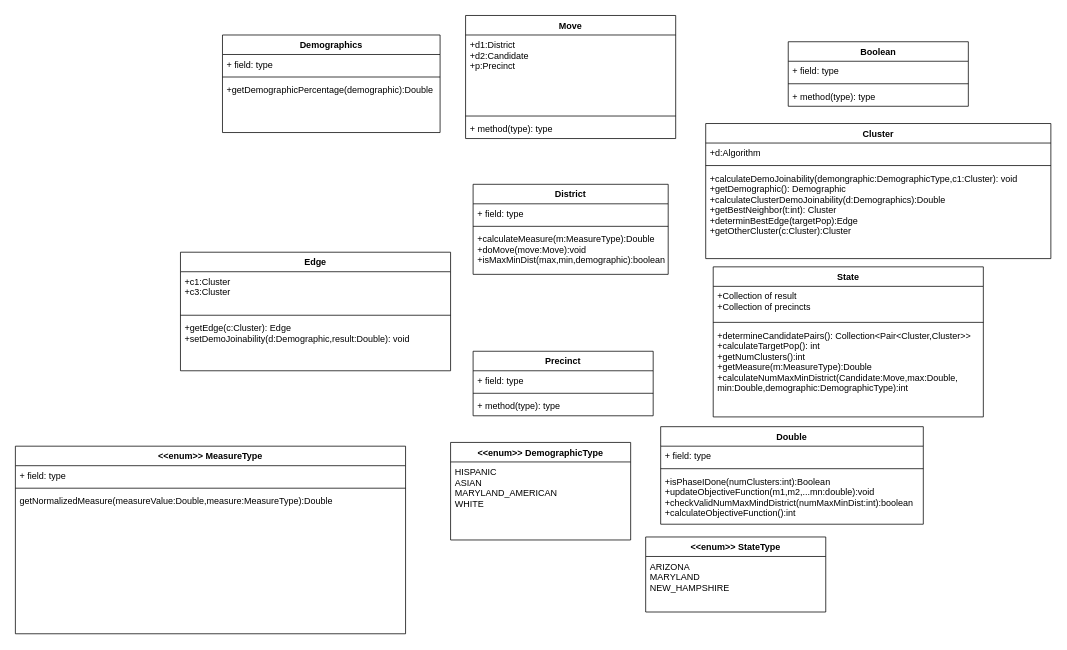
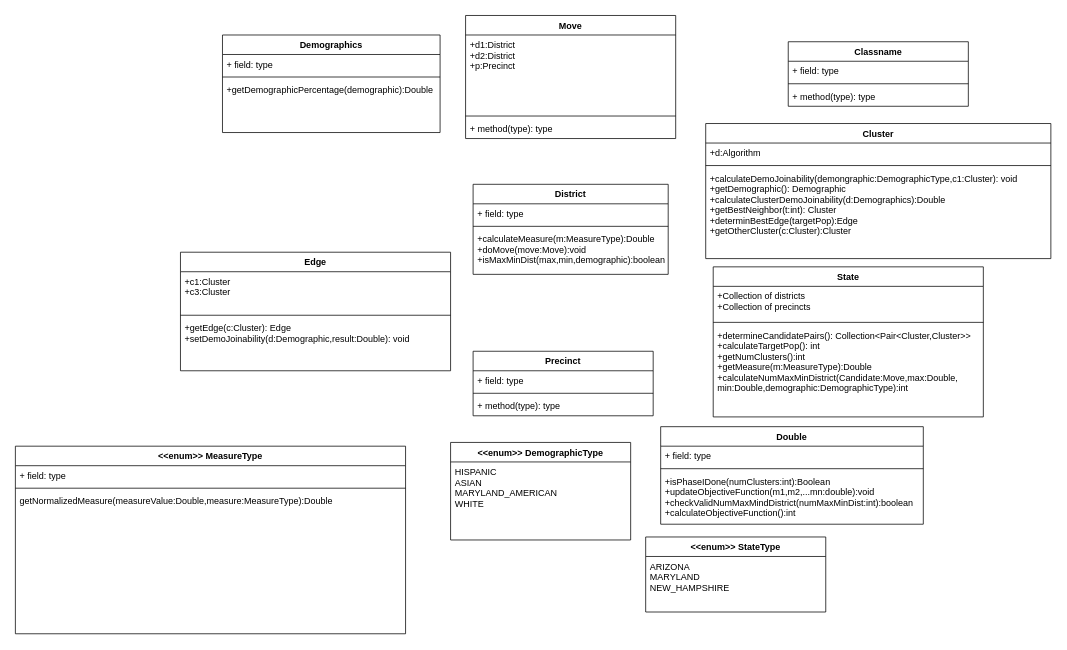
  <mxCell id="0" />
  <mxCell id="1" parent="0" />
  <mxCell id="2" value="Move" style="swimlane;fontStyle=1;align=center;verticalAlign=top;childLayout=stackLayout;horizontal=1;startSize=26;horizontalStack=0;resizeParent=1;resizeParentMax=0;resizeLast=0;collapsible=1;marginBottom=0;" vertex="1" parent="1"><mxGeometry x="620" y="20" width="280" height="164" as="geometry" /></mxCell>
- <mxCell id="3" value="+d1:District&#10;+d2:Candidate&#10;+p:Precinct&#10;" style="text;strokeColor=none;fillColor=none;align=left;verticalAlign=top;spacingLeft=4;spacingRight=4;overflow=hidden;rotatable=0;points=[[0,0.5],[1,0.5]];portConstraint=eastwest;" vertex="1" parent="2"><mxGeometry y="26" width="280" height="104" as="geometry" /></mxCell>
+ <mxCell id="3" value="+d1:District&#10;+d2:District&#10;+p:Precinct&#10;" style="text;strokeColor=none;fillColor=none;align=left;verticalAlign=top;spacingLeft=4;spacingRight=4;overflow=hidden;rotatable=0;points=[[0,0.5],[1,0.5]];portConstraint=eastwest;" vertex="1" parent="2"><mxGeometry y="26" width="280" height="104" as="geometry" /></mxCell>
  <mxCell id="4" value="" style="line;strokeWidth=1;fillColor=none;align=left;verticalAlign=middle;spacingTop=-1;spacingLeft=3;spacingRight=3;rotatable=0;labelPosition=right;points=[];portConstraint=eastwest;" vertex="1" parent="2"><mxGeometry y="130" width="280" height="8" as="geometry" /></mxCell>
  <mxCell id="5" value="+ method(type): type" style="text;strokeColor=none;fillColor=none;align=left;verticalAlign=top;spacingLeft=4;spacingRight=4;overflow=hidden;rotatable=0;points=[[0,0.5],[1,0.5]];portConstraint=eastwest;" vertex="1" parent="2"><mxGeometry y="138" width="280" height="26" as="geometry" /></mxCell>
  <mxCell id="6" value="Double" style="swimlane;fontStyle=1;align=center;verticalAlign=top;childLayout=stackLayout;horizontal=1;startSize=26;horizontalStack=0;resizeParent=1;resizeParentMax=0;resizeLast=0;collapsible=1;marginBottom=0;" vertex="1" parent="1"><mxGeometry x="880" y="568" width="350" height="130" as="geometry" /></mxCell>
  <mxCell id="7" value="+ field: type" style="text;strokeColor=none;fillColor=none;align=left;verticalAlign=top;spacingLeft=4;spacingRight=4;overflow=hidden;rotatable=0;points=[[0,0.5],[1,0.5]];portConstraint=eastwest;" vertex="1" parent="6"><mxGeometry y="26" width="350" height="26" as="geometry" /></mxCell>
  <mxCell id="8" value="" style="line;strokeWidth=1;fillColor=none;align=left;verticalAlign=middle;spacingTop=-1;spacingLeft=3;spacingRight=3;rotatable=0;labelPosition=right;points=[];portConstraint=eastwest;" vertex="1" parent="6"><mxGeometry y="52" width="350" height="8" as="geometry" /></mxCell>
  <mxCell id="9" value="+isPhaseIDone(numClusters:int):Boolean&#10;+updateObjectiveFunction(m1,m2,...mn:double):void&#10;+checkValidNumMaxMindDistrict(numMaxMinDist:int):boolean&#10;+calculateObjectiveFunction():int&#10;" style="text;strokeColor=none;fillColor=none;align=left;verticalAlign=top;spacingLeft=4;spacingRight=4;overflow=hidden;rotatable=0;points=[[0,0.5],[1,0.5]];portConstraint=eastwest;" vertex="1" parent="6"><mxGeometry y="60" width="350" height="70" as="geometry" /></mxCell>
  <mxCell id="10" value="Cluster" style="swimlane;fontStyle=1;align=center;verticalAlign=top;childLayout=stackLayout;horizontal=1;startSize=26;horizontalStack=0;resizeParent=1;resizeParentMax=0;resizeLast=0;collapsible=1;marginBottom=0;" vertex="1" parent="1"><mxGeometry x="940" y="164" width="460" height="180" as="geometry" /></mxCell>
  <mxCell id="11" value="+d:Algorithm" style="text;strokeColor=none;fillColor=none;align=left;verticalAlign=top;spacingLeft=4;spacingRight=4;overflow=hidden;rotatable=0;points=[[0,0.5],[1,0.5]];portConstraint=eastwest;" vertex="1" parent="10"><mxGeometry y="26" width="460" height="26" as="geometry" /></mxCell>
  <mxCell id="12" value="" style="line;strokeWidth=1;fillColor=none;align=left;verticalAlign=middle;spacingTop=-1;spacingLeft=3;spacingRight=3;rotatable=0;labelPosition=right;points=[];portConstraint=eastwest;" vertex="1" parent="10"><mxGeometry y="52" width="460" height="8" as="geometry" /></mxCell>
  <mxCell id="13" value="+calculateDemoJoinability(demongraphic:DemographicType,c1:Cluster): void&#10;+getDemographic(): Demographic&#10;+calculateClusterDemoJoinability(d:Demographics):Double&#10;+getBestNeighbor(t:int): Cluster&#10;+determinBestEdge(targetPop):Edge&#10;+getOtherCluster(c:Cluster):Cluster&#10;" style="text;strokeColor=none;fillColor=none;align=left;verticalAlign=top;spacingLeft=4;spacingRight=4;overflow=hidden;rotatable=0;points=[[0,0.5],[1,0.5]];portConstraint=eastwest;" vertex="1" parent="10"><mxGeometry y="60" width="460" height="120" as="geometry" /></mxCell>
  <mxCell id="14" value="Edge" style="swimlane;fontStyle=1;align=center;verticalAlign=top;childLayout=stackLayout;horizontal=1;startSize=26;horizontalStack=0;resizeParent=1;resizeParentMax=0;resizeLast=0;collapsible=1;marginBottom=0;" vertex="1" parent="1"><mxGeometry x="240" y="335.5" width="360" height="158" as="geometry" /></mxCell>
  <mxCell id="15" value="+c1:Cluster&#10;+c3:Cluster&#10;" style="text;strokeColor=none;fillColor=none;align=left;verticalAlign=top;spacingLeft=4;spacingRight=4;overflow=hidden;rotatable=0;points=[[0,0.5],[1,0.5]];portConstraint=eastwest;" vertex="1" parent="14"><mxGeometry y="26" width="360" height="54" as="geometry" /></mxCell>
  <mxCell id="16" value="" style="line;strokeWidth=1;fillColor=none;align=left;verticalAlign=middle;spacingTop=-1;spacingLeft=3;spacingRight=3;rotatable=0;labelPosition=right;points=[];portConstraint=eastwest;" vertex="1" parent="14"><mxGeometry y="80" width="360" height="8" as="geometry" /></mxCell>
  <mxCell id="17" value="+getEdge(c:Cluster): Edge&#10;+setDemoJoinability(d:Demographic,result:Double): void&#10;" style="text;strokeColor=none;fillColor=none;align=left;verticalAlign=top;spacingLeft=4;spacingRight=4;overflow=hidden;rotatable=0;points=[[0,0.5],[1,0.5]];portConstraint=eastwest;" vertex="1" parent="14"><mxGeometry y="88" width="360" height="70" as="geometry" /></mxCell>
- <mxCell id="18" value="Boolean" style="swimlane;fontStyle=1;align=center;verticalAlign=top;childLayout=stackLayout;horizontal=1;startSize=26;horizontalStack=0;resizeParent=1;resizeParentMax=0;resizeLast=0;collapsible=1;marginBottom=0;" vertex="1" parent="1"><mxGeometry x="1050" y="55" width="240" height="86" as="geometry" /></mxCell>
+ <mxCell id="18" value="Classname" style="swimlane;fontStyle=1;align=center;verticalAlign=top;childLayout=stackLayout;horizontal=1;startSize=26;horizontalStack=0;resizeParent=1;resizeParentMax=0;resizeLast=0;collapsible=1;marginBottom=0;" vertex="1" parent="1"><mxGeometry x="1050" y="55" width="240" height="86" as="geometry" /></mxCell>
  <mxCell id="19" value="+ field: type" style="text;strokeColor=none;fillColor=none;align=left;verticalAlign=top;spacingLeft=4;spacingRight=4;overflow=hidden;rotatable=0;points=[[0,0.5],[1,0.5]];portConstraint=eastwest;" vertex="1" parent="18"><mxGeometry y="26" width="240" height="26" as="geometry" /></mxCell>
  <mxCell id="20" value="" style="line;strokeWidth=1;fillColor=none;align=left;verticalAlign=middle;spacingTop=-1;spacingLeft=3;spacingRight=3;rotatable=0;labelPosition=right;points=[];portConstraint=eastwest;" vertex="1" parent="18"><mxGeometry y="52" width="240" height="8" as="geometry" /></mxCell>
  <mxCell id="21" value="+ method(type): type" style="text;strokeColor=none;fillColor=none;align=left;verticalAlign=top;spacingLeft=4;spacingRight=4;overflow=hidden;rotatable=0;points=[[0,0.5],[1,0.5]];portConstraint=eastwest;" vertex="1" parent="18"><mxGeometry y="60" width="240" height="26" as="geometry" /></mxCell>
  <mxCell id="22" value="Precinct" style="swimlane;fontStyle=1;align=center;verticalAlign=top;childLayout=stackLayout;horizontal=1;startSize=26;horizontalStack=0;resizeParent=1;resizeParentMax=0;resizeLast=0;collapsible=1;marginBottom=0;" vertex="1" parent="1"><mxGeometry x="630" y="467.5" width="240" height="86" as="geometry" /></mxCell>
  <mxCell id="23" value="+ field: type" style="text;strokeColor=none;fillColor=none;align=left;verticalAlign=top;spacingLeft=4;spacingRight=4;overflow=hidden;rotatable=0;points=[[0,0.5],[1,0.5]];portConstraint=eastwest;" vertex="1" parent="22"><mxGeometry y="26" width="240" height="26" as="geometry" /></mxCell>
  <mxCell id="24" value="" style="line;strokeWidth=1;fillColor=none;align=left;verticalAlign=middle;spacingTop=-1;spacingLeft=3;spacingRight=3;rotatable=0;labelPosition=right;points=[];portConstraint=eastwest;" vertex="1" parent="22"><mxGeometry y="52" width="240" height="8" as="geometry" /></mxCell>
  <mxCell id="25" value="+ method(type): type" style="text;strokeColor=none;fillColor=none;align=left;verticalAlign=top;spacingLeft=4;spacingRight=4;overflow=hidden;rotatable=0;points=[[0,0.5],[1,0.5]];portConstraint=eastwest;" vertex="1" parent="22"><mxGeometry y="60" width="240" height="26" as="geometry" /></mxCell>
  <mxCell id="26" value="District" style="swimlane;fontStyle=1;align=center;verticalAlign=top;childLayout=stackLayout;horizontal=1;startSize=26;horizontalStack=0;resizeParent=1;resizeParentMax=0;resizeLast=0;collapsible=1;marginBottom=0;" vertex="1" parent="1"><mxGeometry x="630" y="245" width="260" height="120" as="geometry" /></mxCell>
  <mxCell id="27" value="+ field: type" style="text;strokeColor=none;fillColor=none;align=left;verticalAlign=top;spacingLeft=4;spacingRight=4;overflow=hidden;rotatable=0;points=[[0,0.5],[1,0.5]];portConstraint=eastwest;" vertex="1" parent="26"><mxGeometry y="26" width="260" height="26" as="geometry" /></mxCell>
  <mxCell id="28" value="" style="line;strokeWidth=1;fillColor=none;align=left;verticalAlign=middle;spacingTop=-1;spacingLeft=3;spacingRight=3;rotatable=0;labelPosition=right;points=[];portConstraint=eastwest;" vertex="1" parent="26"><mxGeometry y="52" width="260" height="8" as="geometry" /></mxCell>
  <mxCell id="29" value="+calculateMeasure(m:MeasureType):Double&#10;+doMove(move:Move):void&#10;+isMaxMinDist(max,min,demographic):boolean&#10;" style="text;strokeColor=none;fillColor=none;align=left;verticalAlign=top;spacingLeft=4;spacingRight=4;overflow=hidden;rotatable=0;points=[[0,0.5],[1,0.5]];portConstraint=eastwest;" vertex="1" parent="26"><mxGeometry y="60" width="260" height="60" as="geometry" /></mxCell>
  <mxCell id="30" value="&lt;&lt;enum&gt;&gt; DemographicType" style="swimlane;fontStyle=1;align=center;verticalAlign=top;childLayout=stackLayout;horizontal=1;startSize=26;horizontalStack=0;resizeParent=1;resizeParentMax=0;resizeLast=0;collapsible=1;marginBottom=0;" vertex="1" parent="1"><mxGeometry x="600" y="589" width="240" height="130" as="geometry" /></mxCell>
  <mxCell id="31" value="HISPANIC&#10;ASIAN&#10;MARYLAND_AMERICAN&#10;WHITE&#10;" style="text;strokeColor=none;fillColor=none;align=left;verticalAlign=top;spacingLeft=4;spacingRight=4;overflow=hidden;rotatable=0;points=[[0,0.5],[1,0.5]];portConstraint=eastwest;" vertex="1" parent="30"><mxGeometry y="26" width="240" height="104" as="geometry" /></mxCell>
  <mxCell id="32" value="&lt;&lt;enum&gt;&gt; MeasureType" style="swimlane;fontStyle=1;align=center;verticalAlign=top;childLayout=stackLayout;horizontal=1;startSize=26;horizontalStack=0;resizeParent=1;resizeParentMax=0;resizeLast=0;collapsible=1;marginBottom=0;" vertex="1" parent="1"><mxGeometry x="20" y="594" width="520" height="250" as="geometry" /></mxCell>
  <mxCell id="33" value="+ field: type" style="text;strokeColor=none;fillColor=none;align=left;verticalAlign=top;spacingLeft=4;spacingRight=4;overflow=hidden;rotatable=0;points=[[0,0.5],[1,0.5]];portConstraint=eastwest;" vertex="1" parent="32"><mxGeometry y="26" width="520" height="26" as="geometry" /></mxCell>
  <mxCell id="34" value="" style="line;strokeWidth=1;fillColor=none;align=left;verticalAlign=middle;spacingTop=-1;spacingLeft=3;spacingRight=3;rotatable=0;labelPosition=right;points=[];portConstraint=eastwest;" vertex="1" parent="32"><mxGeometry y="52" width="520" height="8" as="geometry" /></mxCell>
  <mxCell id="35" value="getNormalizedMeasure(measureValue:Double,measure:MeasureType):Double&#10;&#10;&#10;&#10;&#10;&#10;&#10;&#10;&#10;&#10;&#10;&#10;&#10;&#10;&#10;&#10;&#10;" style="text;strokeColor=none;fillColor=none;align=left;verticalAlign=top;spacingLeft=4;spacingRight=4;overflow=hidden;rotatable=0;points=[[0,0.5],[1,0.5]];portConstraint=eastwest;" vertex="1" parent="32"><mxGeometry y="60" width="520" height="190" as="geometry" /></mxCell>
  <mxCell id="36" value="Demographics" style="swimlane;fontStyle=1;align=center;verticalAlign=top;childLayout=stackLayout;horizontal=1;startSize=26;horizontalStack=0;resizeParent=1;resizeParentMax=0;resizeLast=0;collapsible=1;marginBottom=0;" vertex="1" parent="1"><mxGeometry x="296" y="46" width="290" height="130" as="geometry" /></mxCell>
  <mxCell id="37" value="+ field: type" style="text;strokeColor=none;fillColor=none;align=left;verticalAlign=top;spacingLeft=4;spacingRight=4;overflow=hidden;rotatable=0;points=[[0,0.5],[1,0.5]];portConstraint=eastwest;" vertex="1" parent="36"><mxGeometry y="26" width="290" height="26" as="geometry" /></mxCell>
  <mxCell id="38" value="" style="line;strokeWidth=1;fillColor=none;align=left;verticalAlign=middle;spacingTop=-1;spacingLeft=3;spacingRight=3;rotatable=0;labelPosition=right;points=[];portConstraint=eastwest;" vertex="1" parent="36"><mxGeometry y="52" width="290" height="8" as="geometry" /></mxCell>
  <mxCell id="39" value="+getDemographicPercentage(demographic):Double" style="text;strokeColor=none;fillColor=none;align=left;verticalAlign=top;spacingLeft=4;spacingRight=4;overflow=hidden;rotatable=0;points=[[0,0.5],[1,0.5]];portConstraint=eastwest;" vertex="1" parent="36"><mxGeometry y="60" width="290" height="70" as="geometry" /></mxCell>
  <mxCell id="40" value="State" style="swimlane;fontStyle=1;align=center;verticalAlign=top;childLayout=stackLayout;horizontal=1;startSize=26;horizontalStack=0;resizeParent=1;resizeParentMax=0;resizeLast=0;collapsible=1;marginBottom=0;" vertex="1" parent="1"><mxGeometry x="950" y="355" width="360" height="200" as="geometry" /></mxCell>
- <mxCell id="41" value="+Collection of result&#10;+Collection of precincts&#10;" style="text;strokeColor=none;fillColor=none;align=left;verticalAlign=top;spacingLeft=4;spacingRight=4;overflow=hidden;rotatable=0;points=[[0,0.5],[1,0.5]];portConstraint=eastwest;" vertex="1" parent="40"><mxGeometry y="26" width="360" height="44" as="geometry" /></mxCell>
+ <mxCell id="41" value="+Collection of districts&#10;+Collection of precincts&#10;" style="text;strokeColor=none;fillColor=none;align=left;verticalAlign=top;spacingLeft=4;spacingRight=4;overflow=hidden;rotatable=0;points=[[0,0.5],[1,0.5]];portConstraint=eastwest;" vertex="1" parent="40"><mxGeometry y="26" width="360" height="44" as="geometry" /></mxCell>
  <mxCell id="42" value="" style="line;strokeWidth=1;fillColor=none;align=left;verticalAlign=middle;spacingTop=-1;spacingLeft=3;spacingRight=3;rotatable=0;labelPosition=right;points=[];portConstraint=eastwest;" vertex="1" parent="40"><mxGeometry y="70" width="360" height="8" as="geometry" /></mxCell>
  <mxCell id="43" value="+determineCandidatePairs(): Collection&lt;Pair&lt;Cluster,Cluster&gt;&gt;&#10;+calculateTargetPop(): int&#10;+getNumClusters():int&#10;+getMeasure(m:MeasureType):Double&#10;+calculateNumMaxMinDistrict(Candidate:Move,max:Double,&#10;min:Double,demographic:DemographicType):int &#10;" style="text;strokeColor=none;fillColor=none;align=left;verticalAlign=top;spacingLeft=4;spacingRight=4;overflow=hidden;rotatable=0;points=[[0,0.5],[1,0.5]];portConstraint=eastwest;" vertex="1" parent="40"><mxGeometry y="78" width="360" height="122" as="geometry" /></mxCell>
  <mxCell id="44" value="&lt;&lt;enum&gt;&gt; StateType" style="swimlane;fontStyle=1;align=center;verticalAlign=top;childLayout=stackLayout;horizontal=1;startSize=26;horizontalStack=0;resizeParent=1;resizeParentMax=0;resizeLast=0;collapsible=1;marginBottom=0;" vertex="1" parent="1"><mxGeometry x="860" y="715" width="240" height="100" as="geometry" /></mxCell>
  <mxCell id="45" value="ARIZONA&#10;MARYLAND&#10;NEW_HAMPSHIRE&#10;" style="text;strokeColor=none;fillColor=none;align=left;verticalAlign=top;spacingLeft=4;spacingRight=4;overflow=hidden;rotatable=0;points=[[0,0.5],[1,0.5]];portConstraint=eastwest;" vertex="1" parent="44"><mxGeometry y="26" width="240" height="74" as="geometry" /></mxCell>
